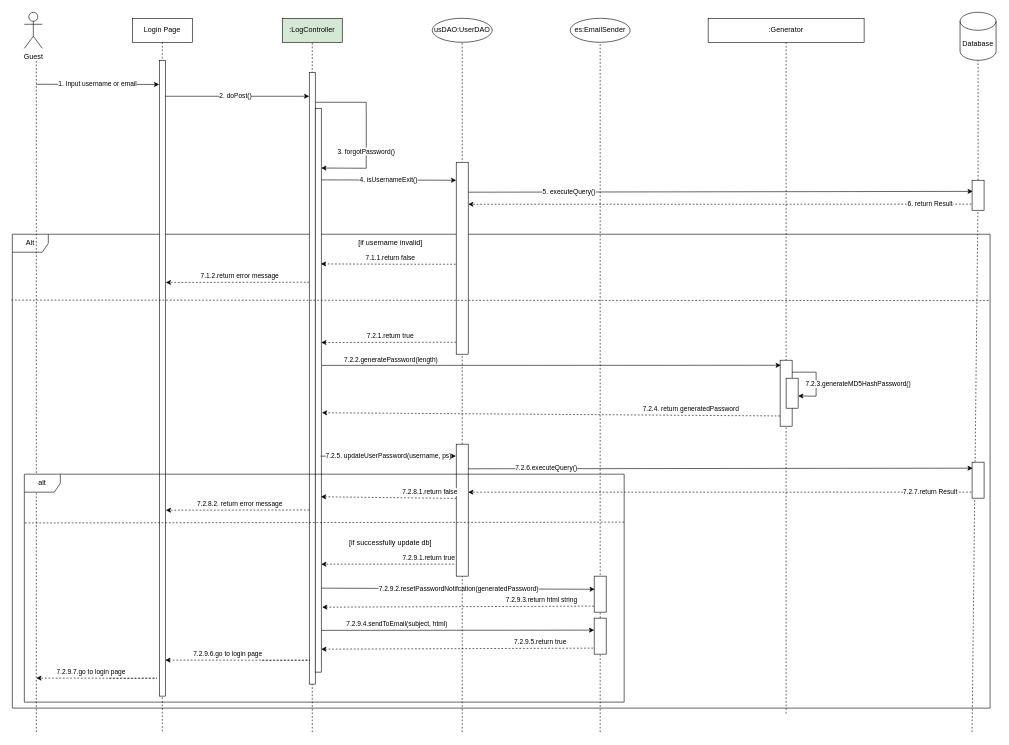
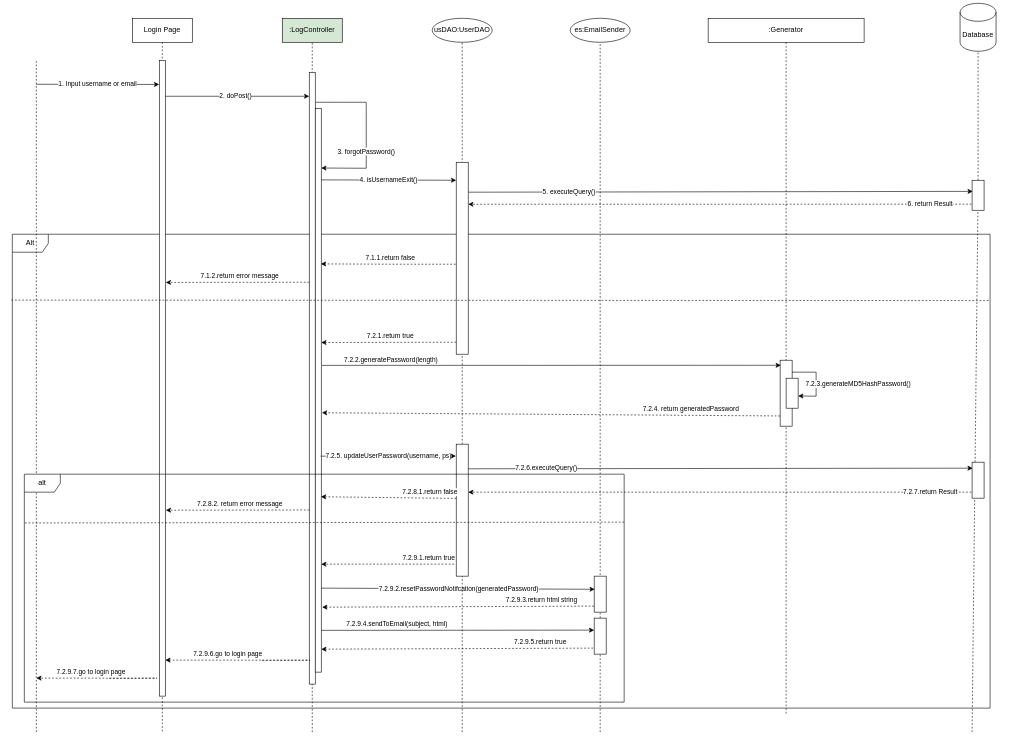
  <mxCell id="0" />
  <mxCell id="1" parent="0" />
  <mxCell id="2" value="Alt" style="shape=umlFrame;whiteSpace=wrap;html=1;pointerEvents=0;" parent="1" vertex="1"><mxGeometry x="20" y="390" width="1630" height="790" as="geometry" /></mxCell>
  <mxCell id="3" value="Login Page" style="shape=umlLifeline;perimeter=lifelinePerimeter;whiteSpace=wrap;html=1;container=1;dropTarget=0;collapsible=0;recursiveResize=0;outlineConnect=0;portConstraint=eastwest;newEdgeStyle={&quot;curved&quot;:0,&quot;rounded&quot;:0};size=40;" parent="1" vertex="1"><mxGeometry x="220" y="30" width="100" height="1190" as="geometry" /></mxCell>
  <mxCell id="4" value="" style="endArrow=none;dashed=1;html=1;rounded=0;entryX=0.5;entryY=1;entryDx=0;entryDy=0;" parent="1" target="5" edge="1"><mxGeometry width="50" height="50" relative="1" as="geometry"><mxPoint x="520" y="1220" as="sourcePoint" /><mxPoint x="520" y="100" as="targetPoint" /></mxGeometry></mxCell>
  <mxCell id="5" value=":LogController" style="rounded=0;whiteSpace=wrap;html=1;fillColor=#d5e8d4;" parent="1" vertex="1"><mxGeometry x="470" y="30" width="100" height="40" as="geometry" /></mxCell>
  <mxCell id="6" value="" style="endArrow=none;dashed=1;html=1;rounded=0;" parent="1" source="22" target="7" edge="1"><mxGeometry width="50" height="50" relative="1" as="geometry"><mxPoint x="1220" y="420" as="sourcePoint" /><mxPoint x="530" y="110" as="targetPoint" /></mxGeometry></mxCell>
- <mxCell id="7" value="Database" style="shape=cylinder3;whiteSpace=wrap;html=1;boundedLbl=1;backgroundOutline=1;size=15;" parent="1" vertex="1"><mxGeometry x="1600" y="20" width="60" height="80" as="geometry" /></mxCell>
- <mxCell id="8" value="Guest" style="shape=umlActor;verticalLabelPosition=bottom;verticalAlign=top;html=1;" parent="1" vertex="1"><mxGeometry x="40" y="20" width="30" height="60" as="geometry" /></mxCell>
+ <mxCell id="7" value="Database" style="shape=cylinder3;whiteSpace=wrap;html=1;boundedLbl=1;backgroundOutline=1;size=15;" parent="1" vertex="1"><mxGeometry x="1600" y="5" width="60" height="80" as="geometry" /></mxCell>
  <mxCell id="9" value="" style="endArrow=none;dashed=1;html=1;rounded=0;" parent="1" edge="1"><mxGeometry width="50" height="50" relative="1" as="geometry"><mxPoint x="60" y="1220" as="sourcePoint" /><mxPoint x="60" y="100" as="targetPoint" /></mxGeometry></mxCell>
  <mxCell id="10" value="1. Input username or email" style="endArrow=classic;html=1;rounded=0;entryX=-0.022;entryY=0.038;entryDx=0;entryDy=0;entryPerimeter=0;" parent="1" target="28" edge="1"><mxGeometry width="50" height="50" relative="1" as="geometry"><mxPoint x="60" y="140" as="sourcePoint" /><mxPoint x="260" y="140" as="targetPoint" /></mxGeometry></mxCell>
  <mxCell id="11" value="2. doPost()" style="endArrow=classic;html=1;rounded=0;entryX=-0.044;entryY=0.052;entryDx=0;entryDy=0;entryPerimeter=0;" parent="1" edge="1"><mxGeometry width="50" height="50" relative="1" as="geometry"><mxPoint x="270.07" y="160" as="sourcePoint" /><mxPoint x="515" y="160" as="targetPoint" /></mxGeometry></mxCell>
  <mxCell id="12" value="usDAO:UserDAO" style="ellipse;whiteSpace=wrap;html=1;" parent="1" vertex="1"><mxGeometry x="720" y="30" width="100" height="40" as="geometry" /></mxCell>
  <mxCell id="13" value="" style="endArrow=none;dashed=1;html=1;rounded=0;entryX=0.5;entryY=1;entryDx=0;entryDy=0;" parent="1" source="48" target="12" edge="1"><mxGeometry width="50" height="50" relative="1" as="geometry"><mxPoint x="770" y="1140" as="sourcePoint" /><mxPoint x="770" y="100" as="targetPoint" /></mxGeometry></mxCell>
  <mxCell id="14" value="es:EmailSender" style="ellipse;whiteSpace=wrap;html=1;" parent="1" vertex="1"><mxGeometry x="950" y="30" width="100" height="40" as="geometry" /></mxCell>
  <mxCell id="15" value="" style="endArrow=none;dashed=1;html=1;rounded=0;entryX=0.5;entryY=1;entryDx=0;entryDy=0;" parent="1" source="32" target="14" edge="1"><mxGeometry width="50" height="50" relative="1" as="geometry"><mxPoint x="999" y="940" as="sourcePoint" /><mxPoint x="999.44" y="100" as="targetPoint" /></mxGeometry></mxCell>
  <mxCell id="16" value="" style="endArrow=none;dashed=1;html=1;rounded=0;" parent="1" target="17" edge="1"><mxGeometry width="50" height="50" relative="1" as="geometry"><mxPoint x="520" y="500" as="sourcePoint" /><mxPoint x="520" y="100" as="targetPoint" /></mxGeometry></mxCell>
  <mxCell id="17" value="" style="rounded=0;whiteSpace=wrap;html=1;" parent="1" vertex="1"><mxGeometry x="515" y="120" width="10" height="1020" as="geometry" /></mxCell>
  <mxCell id="18" value="" style="rounded=0;whiteSpace=wrap;html=1;" parent="1" vertex="1"><mxGeometry x="525" y="180" width="10" height="940" as="geometry" /></mxCell>
  <mxCell id="19" value="3. forgotPassword()" style="endArrow=classic;html=1;rounded=0;exitX=1.041;exitY=0.049;exitDx=0;exitDy=0;exitPerimeter=0;entryX=1.005;entryY=0.106;entryDx=0;entryDy=0;entryPerimeter=0;" parent="1" source="17" target="18" edge="1"><mxGeometry x="0.238" width="50" height="50" relative="1" as="geometry"><mxPoint x="525" y="149.29" as="sourcePoint" /><mxPoint x="534.33" y="202.2" as="targetPoint" /><Array as="points"><mxPoint x="570" y="170" /><mxPoint x="610" y="170" /><mxPoint x="610" y="180" /><mxPoint x="610" y="280" /></Array><mxPoint as="offset" /></mxGeometry></mxCell>
  <mxCell id="20" value="5. executeQuery()" style="endArrow=classic;html=1;rounded=0;exitX=0.991;exitY=0.156;exitDx=0;exitDy=0;entryX=0.057;entryY=0.371;entryDx=0;entryDy=0;entryPerimeter=0;exitPerimeter=0;" parent="1" source="23" target="22" edge="1"><mxGeometry x="-0.6" width="50" height="50" relative="1" as="geometry"><mxPoint x="780" y="230" as="sourcePoint" /><mxPoint x="1210" y="320" as="targetPoint" /><mxPoint as="offset" /></mxGeometry></mxCell>
  <mxCell id="21" value="" style="endArrow=none;dashed=1;html=1;rounded=0;" parent="1" target="22" edge="1"><mxGeometry width="50" height="50" relative="1" as="geometry"><mxPoint x="1620" y="1220" as="sourcePoint" /><mxPoint x="1220" y="110" as="targetPoint" /></mxGeometry></mxCell>
  <mxCell id="22" value="" style="rounded=0;whiteSpace=wrap;html=1;" parent="1" vertex="1"><mxGeometry x="1620" y="300" width="20" height="50" as="geometry" /></mxCell>
  <mxCell id="23" value="" style="rounded=0;whiteSpace=wrap;html=1;" parent="1" vertex="1"><mxGeometry x="760" y="270" width="20" height="320" as="geometry" /></mxCell>
  <mxCell id="24" value="4. isUsernameExit()" style="endArrow=classic;html=1;rounded=0;exitX=1.025;exitY=0.127;exitDx=0;exitDy=0;exitPerimeter=0;" parent="1" source="18" edge="1"><mxGeometry width="50" height="50" relative="1" as="geometry"><mxPoint x="540" y="220" as="sourcePoint" /><mxPoint x="760" y="300" as="targetPoint" /></mxGeometry></mxCell>
  <mxCell id="25" value="6. return Result" style="endArrow=classic;html=1;rounded=0;dashed=1;exitX=-0.048;exitY=0.798;exitDx=0;exitDy=0;exitPerimeter=0;" parent="1" source="22" edge="1"><mxGeometry x="-0.835" width="50" height="50" relative="1" as="geometry"><mxPoint x="1210" y="340" as="sourcePoint" /><mxPoint x="780" y="340" as="targetPoint" /><Array as="points"><mxPoint x="1110" y="340" /></Array><mxPoint as="offset" /></mxGeometry></mxCell>
  <mxCell id="26" value="7.1.1.return false" style="endArrow=classic;html=1;rounded=0;exitX=-0.026;exitY=0.765;exitDx=0;exitDy=0;exitPerimeter=0;dashed=1;entryX=0.94;entryY=0.276;entryDx=0;entryDy=0;entryPerimeter=0;" parent="1" target="18" edge="1"><mxGeometry x="-0.026" y="-10" width="50" height="50" relative="1" as="geometry"><mxPoint x="759" y="440" as="sourcePoint" /><mxPoint x="540" y="440" as="targetPoint" /><Array as="points"><mxPoint x="654" y="440" /></Array><mxPoint as="offset" /></mxGeometry></mxCell>
  <mxCell id="27" value="7.2.1.return true" style="endArrow=classic;html=1;rounded=0;exitX=0;exitY=0.75;exitDx=0;exitDy=0;dashed=1;entryX=1.007;entryY=0.646;entryDx=0;entryDy=0;entryPerimeter=0;" parent="1" edge="1"><mxGeometry x="-0.025" y="-10" width="50" height="50" relative="1" as="geometry"><mxPoint x="759.93" y="570" as="sourcePoint" /><mxPoint x="535" y="570.52" as="targetPoint" /><Array as="points" /><mxPoint as="offset" /></mxGeometry></mxCell>
  <mxCell id="28" value="" style="rounded=0;whiteSpace=wrap;html=1;" parent="1" vertex="1"><mxGeometry x="265" y="100" width="10" height="1060" as="geometry" /></mxCell>
  <mxCell id="29" value="" style="endArrow=none;dashed=1;html=1;rounded=0;entryX=1;entryY=0.14;entryDx=0;entryDy=0;entryPerimeter=0;exitX=-0.001;exitY=0.139;exitDx=0;exitDy=0;exitPerimeter=0;" parent="1" source="2" target="2" edge="1"><mxGeometry width="50" height="50" relative="1" as="geometry"><mxPoint x="190" y="500.79" as="sourcePoint" /><mxPoint x="1492.6" y="499.21" as="targetPoint" /></mxGeometry></mxCell>
  <mxCell id="30" value="7.1.2.return error message" style="endArrow=classic;html=1;rounded=0;dashed=1;entryX=1.094;entryY=0.771;entryDx=0;entryDy=0;entryPerimeter=0;exitX=0.006;exitY=0.757;exitDx=0;exitDy=0;exitPerimeter=0;" parent="1" edge="1"><mxGeometry x="-0.026" y="-10" width="50" height="50" relative="1" as="geometry"><mxPoint x="515" y="470" as="sourcePoint" /><mxPoint x="275.88" y="470.36" as="targetPoint" /><Array as="points" /><mxPoint as="offset" /></mxGeometry></mxCell>
  <mxCell id="31" value="" style="endArrow=none;dashed=1;html=1;rounded=0;" parent="1" target="32" edge="1"><mxGeometry width="50" height="50" relative="1" as="geometry"><mxPoint x="1000" y="1220" as="sourcePoint" /><mxPoint x="999.44" y="100" as="targetPoint" /></mxGeometry></mxCell>
  <mxCell id="32" value="" style="rounded=0;whiteSpace=wrap;html=1;" parent="1" vertex="1"><mxGeometry x="990" y="1030" width="20" height="60" as="geometry" /></mxCell>
  <mxCell id="33" value="7.2.9.4.sendToEmail(subject, html)" style="endArrow=classic;html=1;rounded=0;exitX=0.926;exitY=0.095;exitDx=0;exitDy=0;exitPerimeter=0;" parent="1" edge="1"><mxGeometry x="-0.446" y="10" width="50" height="50" relative="1" as="geometry"><mxPoint x="535" y="1050.4" as="sourcePoint" /><mxPoint x="990" y="1050" as="targetPoint" /><mxPoint as="offset" /></mxGeometry></mxCell>
  <mxCell id="34" value="" style="rounded=0;whiteSpace=wrap;html=1;" parent="1" vertex="1"><mxGeometry x="990" y="960" width="20" height="60" as="geometry" /></mxCell>
  <mxCell id="35" value="7.2.9.2.resetPasswordNotifcation(generatedPassword)" style="endArrow=classic;html=1;rounded=0;entryX=0.064;entryY=0.176;entryDx=0;entryDy=0;entryPerimeter=0;exitX=1.029;exitY=0.677;exitDx=0;exitDy=0;exitPerimeter=0;" parent="1" edge="1"><mxGeometry x="0.004" width="50" height="50" relative="1" as="geometry"><mxPoint x="535" y="980" as="sourcePoint" /><mxPoint x="990.99" y="981.88" as="targetPoint" /><Array as="points" /><mxPoint as="offset" /></mxGeometry></mxCell>
  <mxCell id="36" value="7.2.9.5.return true" style="endArrow=classic;html=1;rounded=0;exitX=-0.09;exitY=0.833;exitDx=0;exitDy=0;exitPerimeter=0;dashed=1;entryX=1;entryY=0.75;entryDx=0;entryDy=0;" parent="1" edge="1"><mxGeometry x="-0.611" y="-10" width="50" height="50" relative="1" as="geometry"><mxPoint x="988.2" y="1080" as="sourcePoint" /><mxPoint x="535" y="1081.74" as="targetPoint" /><Array as="points" /><mxPoint as="offset" /></mxGeometry></mxCell>
  <mxCell id="37" value="7.2.9.6.go to login page" style="endArrow=classic;html=1;rounded=0;dashed=1;entryX=0.867;entryY=0.662;entryDx=0;entryDy=0;entryPerimeter=0;" parent="1" edge="1"><mxGeometry x="0.349" y="-10" width="50" height="50" relative="1" as="geometry"><mxPoint x="436.33" y="1100.43" as="sourcePoint" /><mxPoint x="275" y="1100" as="targetPoint" /><Array as="points"><mxPoint x="516.33" y="1100.12" /></Array><mxPoint as="offset" /></mxGeometry></mxCell>
- <mxCell id="38" value="[if username invalid]" style="text;html=1;align=center;verticalAlign=middle;resizable=0;points=[];autosize=1;strokeColor=none;fillColor=none;" parent="1" vertex="1"><mxGeometry x="585" y="390" width="130" height="30" as="geometry" /></mxCell>
  <mxCell id="39" value=":Generator" style="shape=umlLifeline;perimeter=lifelinePerimeter;whiteSpace=wrap;html=1;container=1;dropTarget=0;collapsible=0;recursiveResize=0;outlineConnect=0;portConstraint=eastwest;newEdgeStyle={&quot;curved&quot;:0,&quot;rounded&quot;:0};" parent="1" vertex="1"><mxGeometry x="1180" y="30" width="260" height="1160" as="geometry" /></mxCell>
  <mxCell id="40" value="" style="rounded=0;whiteSpace=wrap;html=1;" parent="1" vertex="1"><mxGeometry x="1300" y="600" width="20" height="110" as="geometry" /></mxCell>
  <mxCell id="41" value="7.2.2.generatePassword(length)" style="endArrow=classic;html=1;rounded=0;exitX=1.122;exitY=0.456;exitDx=0;exitDy=0;exitPerimeter=0;entryX=0.058;entryY=0.077;entryDx=0;entryDy=0;entryPerimeter=0;" parent="1" source="18" target="40" edge="1"><mxGeometry x="-0.699" y="10" width="50" height="50" relative="1" as="geometry"><mxPoint x="535" y="610.4" as="sourcePoint" /><mxPoint x="990" y="610" as="targetPoint" /><mxPoint as="offset" /></mxGeometry></mxCell>
  <mxCell id="42" value="7.2.4. return&amp;nbsp;generatedPassword" style="endArrow=classic;html=1;rounded=0;dashed=1;entryX=1.122;entryY=0.54;entryDx=0;entryDy=0;entryPerimeter=0;exitX=-0.007;exitY=0.845;exitDx=0;exitDy=0;exitPerimeter=0;" parent="1" source="40" target="18" edge="1"><mxGeometry x="-0.611" y="-10" width="50" height="50" relative="1" as="geometry"><mxPoint x="1300" y="678" as="sourcePoint" /><mxPoint x="860" y="679.74" as="targetPoint" /><Array as="points" /><mxPoint as="offset" /></mxGeometry></mxCell>
  <mxCell id="43" value="7.2.9.3.return html string" style="endArrow=classic;html=1;rounded=0;exitX=-0.09;exitY=0.833;exitDx=0;exitDy=0;exitPerimeter=0;dashed=1;entryX=1;entryY=0.75;entryDx=0;entryDy=0;" parent="1" edge="1"><mxGeometry x="-0.612" y="-10" width="50" height="50" relative="1" as="geometry"><mxPoint x="989.71" y="1010" as="sourcePoint" /><mxPoint x="536.51" y="1011.74" as="targetPoint" /><Array as="points" /><mxPoint as="offset" /></mxGeometry></mxCell>
  <mxCell id="44" value="" style="rounded=0;whiteSpace=wrap;html=1;" parent="1" vertex="1"><mxGeometry x="1310" y="630" width="20" height="50" as="geometry" /></mxCell>
  <mxCell id="45" value="7.2.3.generateMD5HashPassword()" style="endArrow=classic;html=1;rounded=0;entryX=1.002;entryY=0.592;entryDx=0;entryDy=0;entryPerimeter=0;exitX=0.987;exitY=0.181;exitDx=0;exitDy=0;exitPerimeter=0;" parent="1" source="40" target="44" edge="1"><mxGeometry x="0.093" y="70" width="50" height="50" relative="1" as="geometry"><mxPoint x="1320" y="610" as="sourcePoint" /><mxPoint x="1370" y="560" as="targetPoint" /><Array as="points"><mxPoint x="1360" y="620" /><mxPoint x="1360" y="660" /></Array><mxPoint as="offset" /></mxGeometry></mxCell>
  <mxCell id="46" value="7.2.5. updateUserPassword(username, ps)" style="endArrow=classic;html=1;rounded=0;exitX=0.9;exitY=0.617;exitDx=0;exitDy=0;exitPerimeter=0;entryX=-0.025;entryY=0.09;entryDx=0;entryDy=0;entryPerimeter=0;" parent="1" source="18" target="48" edge="1"><mxGeometry x="0.002" width="50" height="50" relative="1" as="geometry"><mxPoint x="542.5" y="761" as="sourcePoint" /><mxPoint x="757.5" y="760" as="targetPoint" /><mxPoint as="offset" /></mxGeometry></mxCell>
  <mxCell id="47" value="" style="endArrow=none;dashed=1;html=1;rounded=0;" parent="1" target="48" edge="1"><mxGeometry width="50" height="50" relative="1" as="geometry"><mxPoint x="770" y="1220" as="sourcePoint" /><mxPoint x="770" y="100" as="targetPoint" /></mxGeometry></mxCell>
  <mxCell id="48" value="" style="rounded=0;whiteSpace=wrap;html=1;" parent="1" vertex="1"><mxGeometry x="760" y="740" width="20" height="220" as="geometry" /></mxCell>
  <mxCell id="49" value="7.2.6.executeQuery()" style="endArrow=classic;html=1;rounded=0;exitX=0.991;exitY=0.156;exitDx=0;exitDy=0;entryX=0.057;entryY=0.371;entryDx=0;entryDy=0;entryPerimeter=0;exitPerimeter=0;" parent="1" edge="1"><mxGeometry x="-0.691" y="1" width="50" height="50" relative="1" as="geometry"><mxPoint x="780" y="781" as="sourcePoint" /><mxPoint x="1621" y="780" as="targetPoint" /><mxPoint as="offset" /></mxGeometry></mxCell>
  <mxCell id="50" value="" style="rounded=0;whiteSpace=wrap;html=1;" parent="1" vertex="1"><mxGeometry x="1620" y="770" width="20" height="60" as="geometry" /></mxCell>
  <mxCell id="51" value="7.2.7.return Result" style="endArrow=classic;html=1;rounded=0;dashed=1;exitX=-0.048;exitY=0.798;exitDx=0;exitDy=0;exitPerimeter=0;" parent="1" edge="1"><mxGeometry x="-0.836" width="50" height="50" relative="1" as="geometry"><mxPoint x="1619" y="820" as="sourcePoint" /><mxPoint x="780" y="820" as="targetPoint" /><Array as="points"><mxPoint x="1110" y="820" /></Array><mxPoint as="offset" /></mxGeometry></mxCell>
  <mxCell id="52" value="7.2.8.1.return false" style="endArrow=classic;html=1;rounded=0;exitX=0.006;exitY=0.411;exitDx=0;exitDy=0;exitPerimeter=0;dashed=1;entryX=0.95;entryY=0.689;entryDx=0;entryDy=0;entryPerimeter=0;" parent="1" source="48" target="18" edge="1"><mxGeometry x="-0.612" y="-10" width="50" height="50" relative="1" as="geometry"><mxPoint x="756.6" y="810" as="sourcePoint" /><mxPoint x="540" y="810" as="targetPoint" /><Array as="points" /><mxPoint as="offset" /></mxGeometry></mxCell>
  <mxCell id="53" value="alt" style="shape=umlFrame;whiteSpace=wrap;html=1;pointerEvents=0;" parent="1" vertex="1"><mxGeometry x="40" y="790" width="1000" height="380" as="geometry" /></mxCell>
  <mxCell id="54" value="7.2.8.2. return error message" style="endArrow=classic;html=1;rounded=0;dashed=1;entryX=1.094;entryY=0.771;entryDx=0;entryDy=0;entryPerimeter=0;exitX=0.006;exitY=0.757;exitDx=0;exitDy=0;exitPerimeter=0;" parent="1" edge="1"><mxGeometry x="-0.026" y="-10" width="50" height="50" relative="1" as="geometry"><mxPoint x="515" y="849.69" as="sourcePoint" /><mxPoint x="275.88" y="850.05" as="targetPoint" /><Array as="points" /><mxPoint as="offset" /></mxGeometry></mxCell>
  <mxCell id="55" value="" style="endArrow=none;dashed=1;html=1;rounded=0;exitX=0.001;exitY=0.214;exitDx=0;exitDy=0;exitPerimeter=0;" parent="1" source="53" edge="1"><mxGeometry width="50" height="50" relative="1" as="geometry"><mxPoint x="209.17" y="871.6" as="sourcePoint" /><mxPoint x="1040" y="870" as="targetPoint" /></mxGeometry></mxCell>
  <mxCell id="56" value="7.2.9.1.return true" style="endArrow=classic;html=1;rounded=0;exitX=-0.09;exitY=0.833;exitDx=0;exitDy=0;exitPerimeter=0;dashed=1;entryX=1;entryY=0.75;entryDx=0;entryDy=0;" parent="1" edge="1"><mxGeometry x="-0.612" y="-10" width="50" height="50" relative="1" as="geometry"><mxPoint x="756.6" y="940" as="sourcePoint" /><mxPoint x="535" y="940" as="targetPoint" /><Array as="points" /><mxPoint as="offset" /></mxGeometry></mxCell>
- <mxCell id="57" value="[if successfully update db]" style="text;html=1;align=center;verticalAlign=middle;resizable=0;points=[];autosize=1;strokeColor=none;fillColor=none;" parent="1" vertex="1"><mxGeometry x="570" y="890" width="160" height="30" as="geometry" /></mxCell>
  <mxCell id="58" value="7.2.9.7.go to login page" style="endArrow=classic;html=1;rounded=0;dashed=1;" parent="1" edge="1"><mxGeometry x="0.349" y="-10" width="50" height="50" relative="1" as="geometry"><mxPoint x="181.33" y="1130.43" as="sourcePoint" /><mxPoint x="60" y="1130" as="targetPoint" /><Array as="points"><mxPoint x="261.33" y="1130.12" /></Array><mxPoint as="offset" /></mxGeometry></mxCell>
